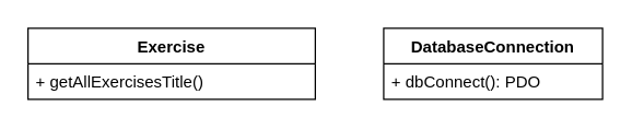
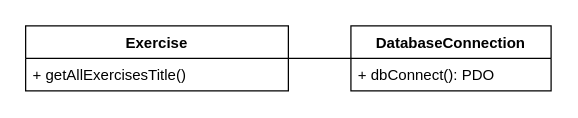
  <mxCell id="0" />
  <mxCell id="1" parent="0" />
  <mxCell id="2" value="DatabaseConnection" style="swimlane;fontStyle=1;align=center;verticalAlign=top;childLayout=stackLayout;horizontal=1;startSize=26;horizontalStack=0;resizeParent=1;resizeParentMax=0;resizeLast=0;collapsible=1;marginBottom=0;whiteSpace=wrap;html=1;" vertex="1" parent="1"><mxGeometry x="280" y="20" width="160" height="52" as="geometry" /></mxCell>
  <mxCell id="3" value="+&amp;nbsp;dbConnect&lt;span style=&quot;background-color: initial;&quot;&gt;():&amp;nbsp;&lt;/span&gt;PDO" style="text;strokeColor=none;fillColor=none;align=left;verticalAlign=top;spacingLeft=4;spacingRight=4;overflow=hidden;rotatable=0;points=[[0,0.5],[1,0.5]];portConstraint=eastwest;whiteSpace=wrap;html=1;" vertex="1" parent="2"><mxGeometry y="26" width="160" height="26" as="geometry" /></mxCell>
+ <mxCell id="4" style="edgeStyle=orthogonalEdgeStyle;rounded=0;orthogonalLoop=1;jettySize=auto;html=1;endArrow=none;endFill=0;" edge="1" parent="1" source="5" target="2"><mxGeometry relative="1" as="geometry" /></mxCell>
  <mxCell id="5" value="Exercise" style="swimlane;fontStyle=1;align=center;verticalAlign=top;childLayout=stackLayout;horizontal=1;startSize=26;horizontalStack=0;resizeParent=1;resizeParentMax=0;resizeLast=0;collapsible=1;marginBottom=0;whiteSpace=wrap;html=1;" vertex="1" parent="1"><mxGeometry x="20" y="20" width="210" height="52" as="geometry" /></mxCell>
  <mxCell id="6" value="+&amp;nbsp;getAllExercisesTitle&lt;span style=&quot;background-color: initial;&quot;&gt;()&lt;/span&gt;" style="text;strokeColor=none;fillColor=none;align=left;verticalAlign=top;spacingLeft=4;spacingRight=4;overflow=hidden;rotatable=0;points=[[0,0.5],[1,0.5]];portConstraint=eastwest;whiteSpace=wrap;html=1;" vertex="1" parent="5"><mxGeometry y="26" width="210" height="26" as="geometry" /></mxCell>
